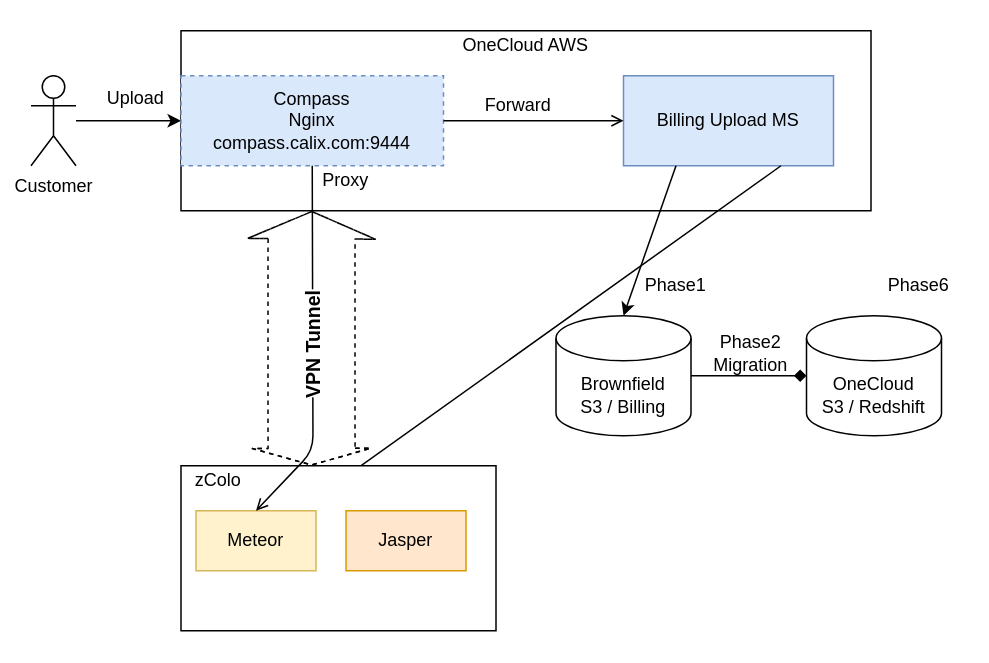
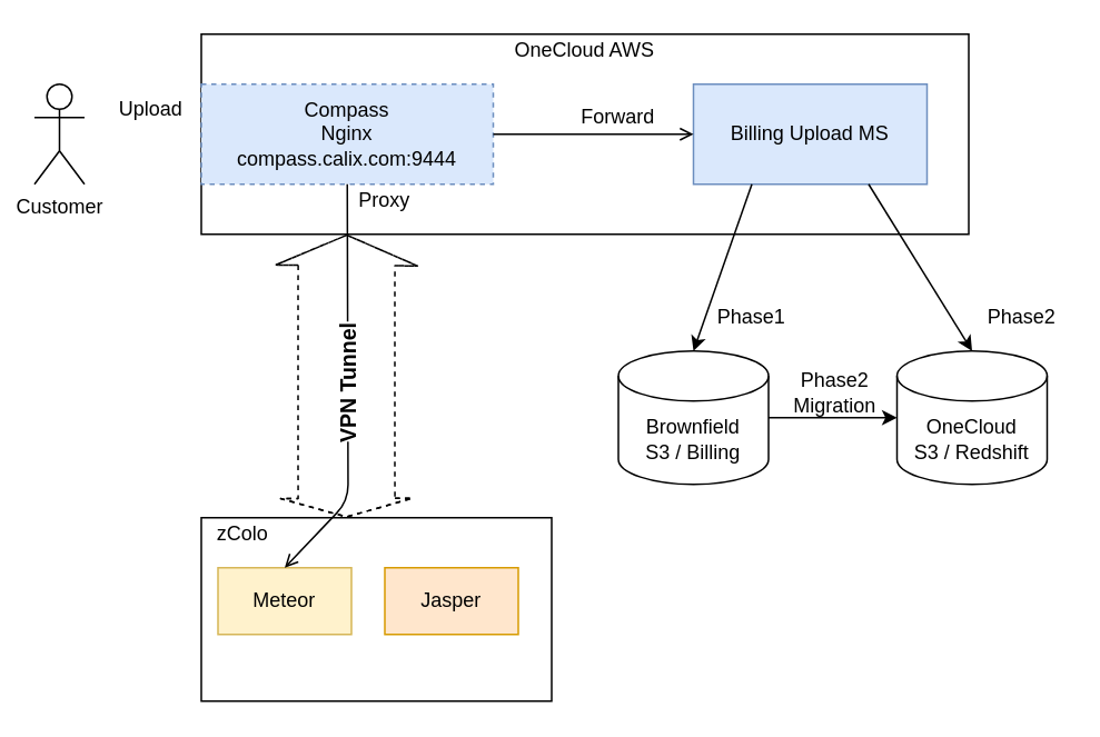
  <mxCell id="0" />
  <mxCell id="1" parent="0" />
  <mxCell id="2" value="" style="rounded=0;whiteSpace=wrap;html=1;align=left;" parent="1" vertex="1"><mxGeometry x="120" y="20" width="460" height="120" as="geometry" /></mxCell>
  <mxCell id="3" value="&lt;div&gt;Brownfield&lt;/div&gt;&lt;div&gt;S3 / Billing&lt;br&gt;&lt;/div&gt;" style="shape=cylinder3;whiteSpace=wrap;html=1;boundedLbl=1;backgroundOutline=1;size=15;" parent="1" vertex="1"><mxGeometry x="370" y="210" width="90" height="80" as="geometry" /></mxCell>
  <mxCell id="4" value="OneCloud AWS" style="text;html=1;strokeColor=none;fillColor=none;align=center;verticalAlign=middle;whiteSpace=wrap;rounded=0;" parent="1" vertex="1"><mxGeometry x="295" y="20" width="110" height="20" as="geometry" /></mxCell>
  <mxCell id="5" value="Billing Upload MS" style="rounded=0;whiteSpace=wrap;html=1;fillColor=#dae8fc;strokeColor=#6c8ebf;" parent="1" vertex="1"><mxGeometry x="415" y="50" width="140" height="60" as="geometry" /></mxCell>
  <mxCell id="6" value="&lt;div&gt;OneCloud&lt;/div&gt;&lt;div&gt;S3 / Redshift&lt;br&gt;&lt;/div&gt;" style="shape=cylinder3;whiteSpace=wrap;html=1;boundedLbl=1;backgroundOutline=1;size=15;" parent="1" vertex="1"><mxGeometry x="537" y="210" width="90" height="80" as="geometry" /></mxCell>
  <mxCell id="7" value="&lt;div&gt;Customer&lt;/div&gt;" style="shape=umlActor;verticalLabelPosition=bottom;verticalAlign=top;html=1;outlineConnect=0;" parent="1" vertex="1"><mxGeometry x="20" y="50" width="30" height="60" as="geometry" /></mxCell>
  <mxCell id="8" value="" style="endArrow=classic;html=1;entryX=0.5;entryY=0;entryDx=0;entryDy=0;entryPerimeter=0;exitX=0.25;exitY=1;exitDx=0;exitDy=0;" parent="1" source="5" target="3" edge="1"><mxGeometry width="50" height="50" relative="1" as="geometry"><mxPoint x="370" y="310" as="sourcePoint" /><mxPoint x="420" y="260" as="targetPoint" /></mxGeometry></mxCell>
- <mxCell id="9" value="" style="endArrow=classic;html=1;exitX=0.75;exitY=1;exitDx=0;exitDy=0;" parent="1" source="5" target="20" edge="1"><mxGeometry width="50" height="50" relative="1" as="geometry"><mxPoint x="540" y="390" as="sourcePoint" /><mxPoint x="415" y="210" as="targetPoint" /></mxGeometry></mxCell>
+ <mxCell id="9" value="" style="endArrow=classic;html=1;entryX=0.5;entryY=0;entryDx=0;entryDy=0;entryPerimeter=0;exitX=0.75;exitY=1;exitDx=0;exitDy=0;" parent="1" source="5" target="6" edge="1"><mxGeometry width="50" height="50" relative="1" as="geometry"><mxPoint x="540" y="390" as="sourcePoint" /><mxPoint x="415" y="210" as="targetPoint" /></mxGeometry></mxCell>
  <mxCell id="10" value="Phase1" style="text;html=1;strokeColor=none;fillColor=none;align=center;verticalAlign=middle;whiteSpace=wrap;rounded=0;" parent="1" vertex="1"><mxGeometry x="430" y="180" width="40" height="20" as="geometry" /></mxCell>
- <mxCell id="11" value="Phase6" style="text;html=1;strokeColor=none;fillColor=none;align=center;verticalAlign=middle;whiteSpace=wrap;rounded=0;" parent="1" vertex="1"><mxGeometry x="587" y="180" width="50" height="20" as="geometry" /></mxCell>
- <mxCell id="12" value="" style="endArrow=diamond;html=1;entryX=0;entryY=0.5;entryDx=0;entryDy=0;entryPerimeter=0;exitX=1;exitY=0.5;exitDx=0;exitDy=0;exitPerimeter=0;" parent="1" source="3" target="6" edge="1"><mxGeometry width="50" height="50" relative="1" as="geometry"><mxPoint x="370" y="310" as="sourcePoint" /><mxPoint x="420" y="260" as="targetPoint" /></mxGeometry></mxCell>
+ <mxCell id="11" value="Phase2" style="text;html=1;strokeColor=none;fillColor=none;align=center;verticalAlign=middle;whiteSpace=wrap;rounded=0;" parent="1" vertex="1"><mxGeometry x="587" y="180" width="50" height="20" as="geometry" /></mxCell>
+ <mxCell id="12" value="" style="endArrow=classic;html=1;entryX=0;entryY=0.5;entryDx=0;entryDy=0;entryPerimeter=0;exitX=1;exitY=0.5;exitDx=0;exitDy=0;exitPerimeter=0;" parent="1" source="3" target="6" edge="1"><mxGeometry width="50" height="50" relative="1" as="geometry"><mxPoint x="370" y="310" as="sourcePoint" /><mxPoint x="420" y="260" as="targetPoint" /></mxGeometry></mxCell>
  <mxCell id="13" value="Phase2&lt;br&gt;Migration" style="text;html=1;strokeColor=none;fillColor=none;align=center;verticalAlign=middle;whiteSpace=wrap;rounded=0;" parent="1" vertex="1"><mxGeometry x="460" y="220" width="80" height="30" as="geometry" /></mxCell>
- <mxCell id="14" value="" style="endArrow=classic;html=1;entryX=0;entryY=0.5;entryDx=0;entryDy=0;" parent="1" source="7" target="16" edge="1"><mxGeometry width="50" height="50" relative="1" as="geometry"><mxPoint x="370" y="310" as="sourcePoint" /><mxPoint x="420" y="260" as="targetPoint" /></mxGeometry></mxCell>
  <mxCell id="15" value="Upload" style="text;html=1;strokeColor=none;fillColor=none;align=center;verticalAlign=middle;whiteSpace=wrap;rounded=0;" parent="1" vertex="1"><mxGeometry x="70" y="55" width="40" height="20" as="geometry" /></mxCell>
  <mxCell id="16" value="Compass&lt;br&gt;&lt;div&gt;Nginx&lt;/div&gt;&lt;div&gt;compass.calix.com:9444&lt;br&gt;&lt;/div&gt;" style="rounded=0;whiteSpace=wrap;html=1;fillColor=#dae8fc;strokeColor=#6c8ebf;dashed=1;" parent="1" vertex="1"><mxGeometry x="120" y="50" width="175" height="60" as="geometry" /></mxCell>
- <mxCell id="17" value="Forward" style="text;html=1;strokeColor=none;fillColor=none;align=center;verticalAlign=middle;whiteSpace=wrap;rounded=0;" parent="1" vertex="1"><mxGeometry x="325" y="60" width="40" height="20" as="geometry" /></mxCell>
+ <mxCell id="17" value="Forward" style="text;html=1;strokeColor=none;fillColor=none;align=center;verticalAlign=middle;whiteSpace=wrap;rounded=0;" parent="1" vertex="1"><mxGeometry x="350" y="60" width="40" height="20" as="geometry" /></mxCell>
  <mxCell id="18" value="" style="rounded=0;whiteSpace=wrap;html=1;" vertex="1" parent="1"><mxGeometry x="120" y="310" width="210" height="110" as="geometry" /></mxCell>
  <mxCell id="19" value="zColo" style="text;html=1;strokeColor=none;fillColor=none;align=center;verticalAlign=middle;whiteSpace=wrap;rounded=0;" vertex="1" parent="1"><mxGeometry x="120" y="310" width="50" height="20" as="geometry" /></mxCell>
  <mxCell id="20" value="Meteor" style="rounded=0;whiteSpace=wrap;html=1;fillColor=#fff2cc;strokeColor=#d6b656;" vertex="1" parent="1"><mxGeometry x="130" y="340" width="80" height="40" as="geometry" /></mxCell>
  <mxCell id="21" value="" style="endArrow=open;html=1;entryX=0;entryY=0.5;entryDx=0;entryDy=0;exitX=1;exitY=0.5;exitDx=0;exitDy=0;" parent="1" source="16" target="5" edge="1"><mxGeometry width="50" height="50" relative="1" as="geometry"><mxPoint x="50" y="80" as="sourcePoint" /><mxPoint x="120" y="80" as="targetPoint" /></mxGeometry></mxCell>
  <mxCell id="22" value="Jasper" style="rounded=0;whiteSpace=wrap;html=1;fillColor=#ffe6cc;strokeColor=#d79b00;" vertex="1" parent="1"><mxGeometry x="230" y="340" width="80" height="40" as="geometry" /></mxCell>
  <mxCell id="23" value="" style="endArrow=open;html=1;entryX=0.5;entryY=0;entryDx=0;entryDy=0;exitX=0.5;exitY=1;exitDx=0;exitDy=0;" edge="1" parent="1" source="16" target="20"><mxGeometry width="50" height="50" relative="1" as="geometry"><mxPoint x="370" y="310" as="sourcePoint" /><mxPoint x="420" y="260" as="targetPoint" /><Array as="points"><mxPoint x="208" y="300" /></Array></mxGeometry></mxCell>
  <mxCell id="24" value="Proxy" style="text;html=1;strokeColor=none;fillColor=none;align=center;verticalAlign=middle;whiteSpace=wrap;rounded=0;" vertex="1" parent="1"><mxGeometry x="210" y="110" width="40" height="20" as="geometry" /></mxCell>
  <mxCell id="25" value="" style="shape=flexArrow;endArrow=classic;startArrow=classic;html=1;exitX=0.81;exitY=0;exitDx=0;exitDy=0;exitPerimeter=0;entryX=0.37;entryY=1;entryDx=0;entryDy=0;entryPerimeter=0;dashed=1;endWidth=26;endSize=5.73;width=58;startSize=3.36;" edge="1" parent="1"><mxGeometry width="50" height="50" relative="1" as="geometry"><mxPoint x="207.1" y="310" as="sourcePoint" /><mxPoint x="207.2" y="140" as="targetPoint" /><Array as="points"><mxPoint x="207" y="280" /><mxPoint x="207" y="170" /></Array></mxGeometry></mxCell>
  <mxCell id="26" value="VPN Tunnel" style="edgeLabel;html=1;align=center;verticalAlign=middle;resizable=0;points=[];rotation=-90;fontSize=13;fontStyle=1" vertex="1" connectable="0" parent="25"><mxGeometry x="-0.165" y="-8" relative="1" as="geometry"><mxPoint x="-8.14" y="-9" as="offset" /></mxGeometry></mxCell>
